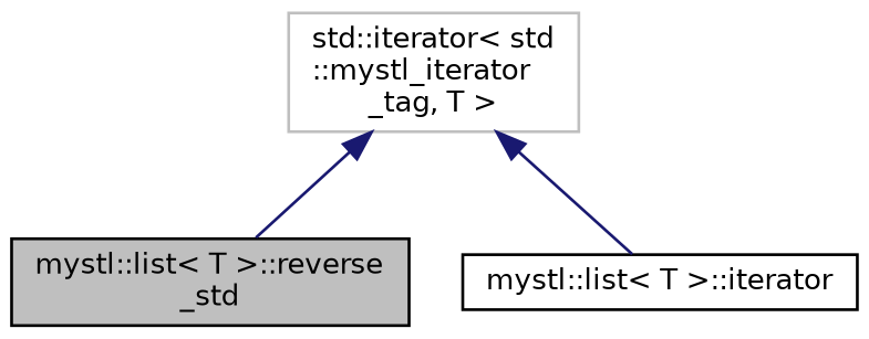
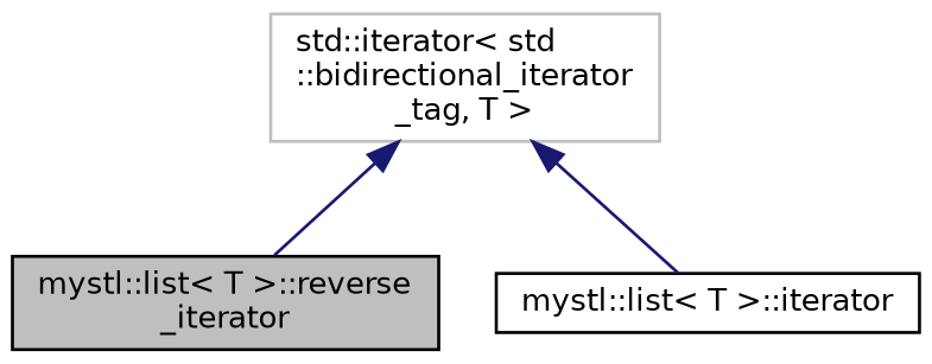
  digraph {
    node [color=black fillcolor=white fontname=Helvetica fontsize=10 shape=record style=filled]
    edge [color=midnightblue dir=back fontname=Helvetica fontsize=10 labelfontname=Helvetica labelfontsize=10 style=solid]
-   n1 [fillcolor=grey75 fontcolor=black height=0.2 label="mystl::list\< T \>::reverse\l_std" width=0.4]
+   n1 [fillcolor=grey75 fontcolor=black height=0.2 label="mystl::list\< T \>::reverse\l_iterator" width=0.4]
    n2 [height=0.2 label="mystl::list\< T \>::iterator" width=0.4]
-   n3 [color=grey75 height=0.2 label="std::iterator\< std\l::mystl_iterator\l_tag, T \>" width=0.4]
+   n3 [color=grey75 height=0.2 label="std::iterator\< std\l::bidirectional_iterator\l_tag, T \>" width=0.4]
    n3 -> n1
    n3 -> n2
  }
